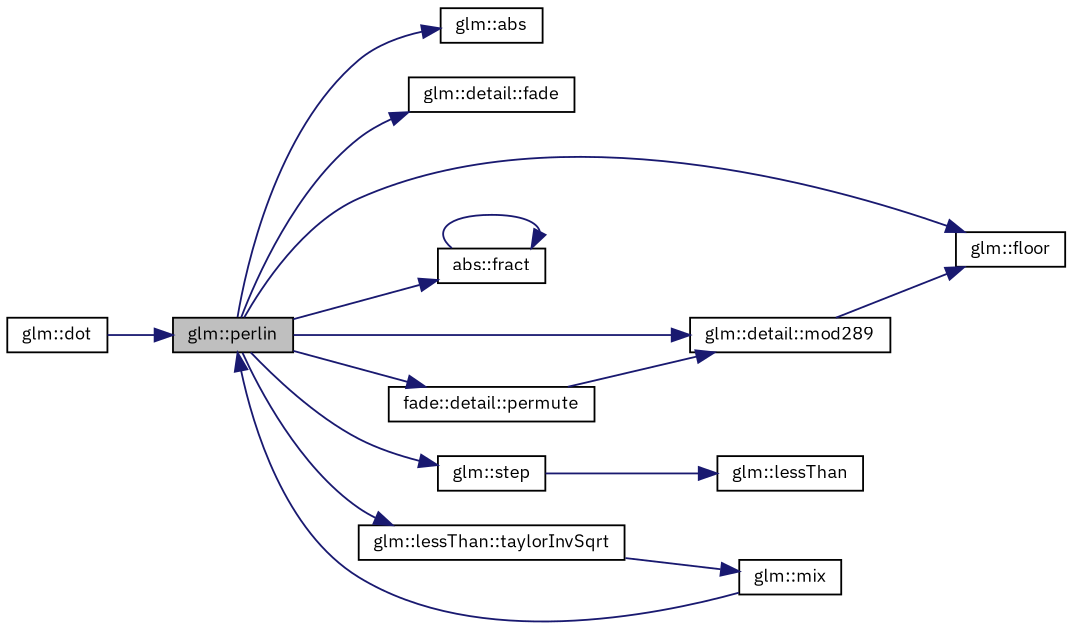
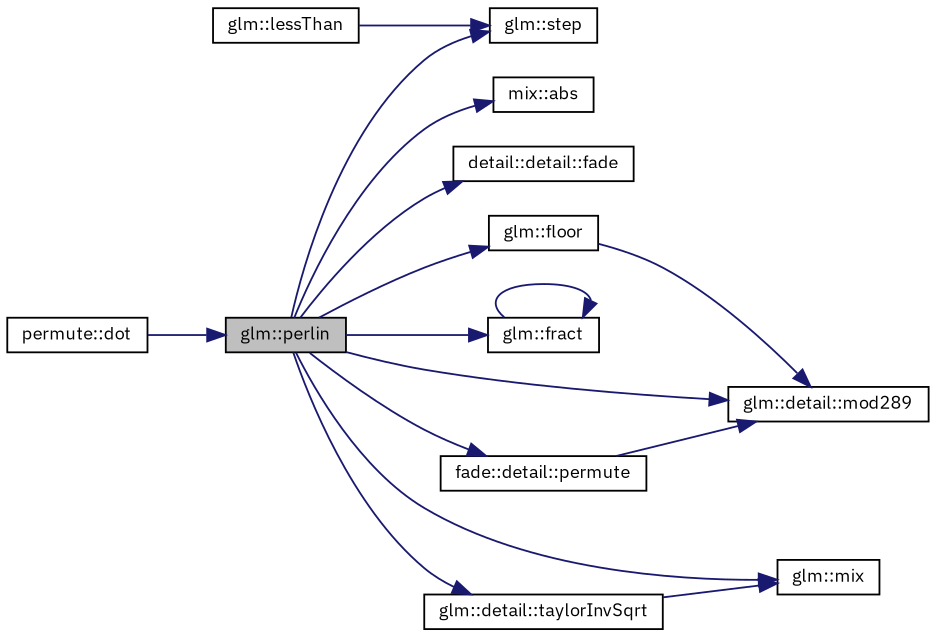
  digraph {
    fontname="IBM Plex Sans"
    rankdir=LR
    node [color=black fillcolor=white fontname="IBM Plex Sans" fontsize=10 shape=record style=filled]
    edge [color=midnightblue fontname="IBM Plex Sans" fontsize=10 labelfontname=Helvetica labelfontsize=10 style=solid]
    n1 [fillcolor=grey75 fontcolor=black height=0.2 label="glm::perlin" width=0.4]
-   n2 [height=0.2 label="glm::abs" width=0.4]
-   n3 [height=0.2 label="glm::detail::fade" width=0.4]
+   n2 [height=0.2 label="mix::abs" width=0.4]
+   n3 [height=0.2 label="detail::detail::fade" width=0.4]
    n4 [height=0.2 label="glm::floor" width=0.4]
-   n5 [height=0.2 label="abs::fract" width=0.4]
+   n5 [height=0.2 label="glm::fract" width=0.4]
    n6 [height=0.2 label="glm::mix" width=0.4]
    n7 [height=0.2 label="glm::detail::mod289" width=0.4]
    n8 [height=0.2 label="fade::detail::permute" width=0.4]
    n9 [height=0.2 label="glm::step" width=0.4]
-   n10 [height=0.2 label="glm::lessThan::taylorInvSqrt" width=0.4]
-   n11 [height=0.2 label="glm::dot" width=0.4]
+   n10 [height=0.2 label="glm::detail::taylorInvSqrt" width=0.4]
+   n11 [height=0.2 label="permute::dot" width=0.4]
    n12 [height=0.2 label="glm::lessThan" width=0.4]
    n1 -> n2
    n1 -> n3
    n1 -> n4
    n1 -> n5
-   n6 -> n1
+   n1 -> n6
    n1 -> n7
    n1 -> n8
    n1 -> n9
    n1 -> n10
    n5 -> n5
-   n7 -> n4
+   n4 -> n7
    n8 -> n7
-   n9 -> n12
+   n12 -> n9
    n10 -> n6
    n11 -> n1
  }
